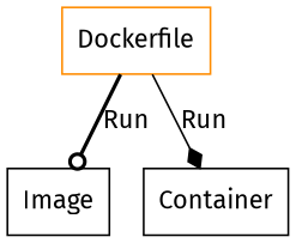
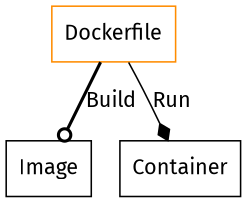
  digraph {
    fontname="Fira Sans"
    node [color=black fontname="Fira Sans" shape=box]
    edge [fontname="Fira Sans"]
    n1 [color=darkorange label=Dockerfile]
    n2 [label=Image]
    n3 [label=Container]
-   n1 -> n2 [arrowhead=odot label=Run style=bold]
+   n1 -> n2 [arrowhead=odot label=Build style=bold]
    n1 -> n3 [arrowhead=diamond label=Run style=solid]
  }
